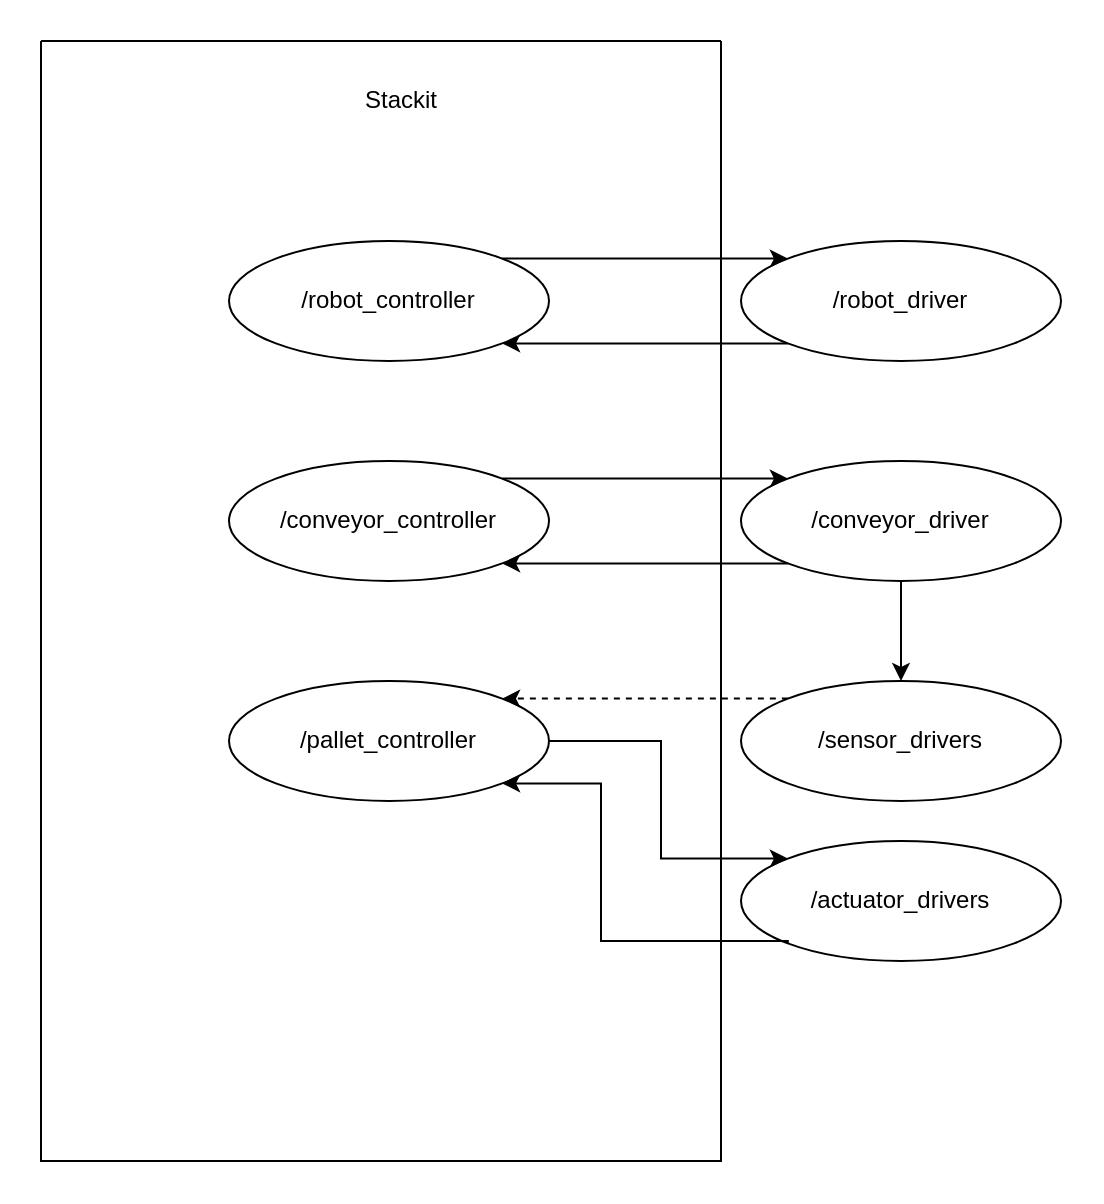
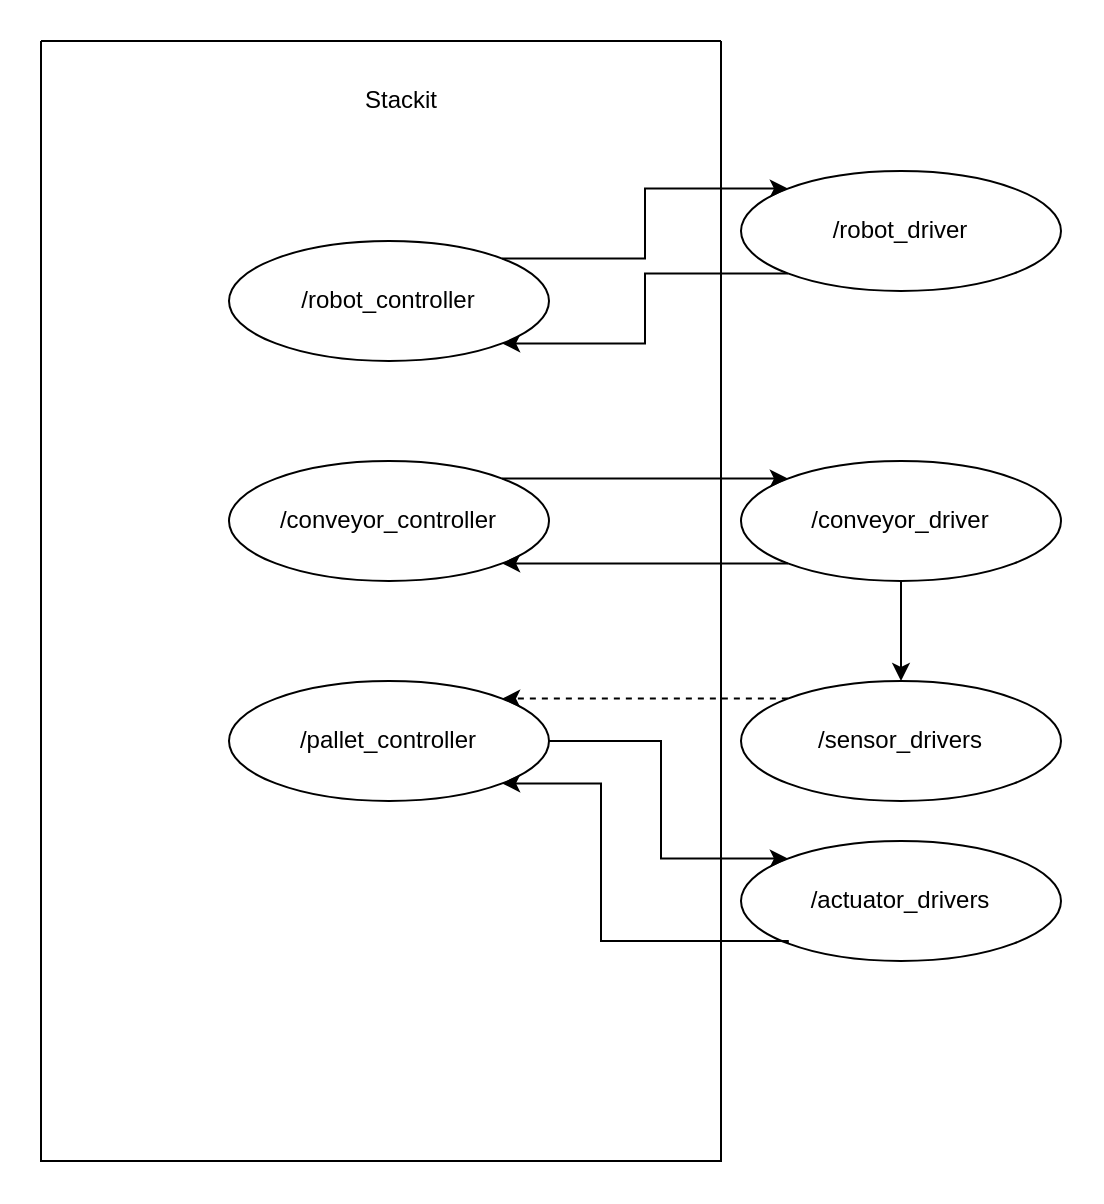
  <mxCell id="0" />
  <mxCell id="1" parent="0" />
  <mxCell id="2" style="edgeStyle=orthogonalEdgeStyle;rounded=0;orthogonalLoop=1;jettySize=auto;html=1;exitX=0;exitY=1;exitDx=0;exitDy=0;entryX=1;entryY=1;entryDx=0;entryDy=0;" edge="1" parent="1" source="3" target="5"><mxGeometry relative="1" as="geometry" /></mxCell>
- <mxCell id="3" value="/robot_driver" style="ellipse;whiteSpace=wrap;html=1;" vertex="1" parent="1"><mxGeometry x="370" y="120" width="160" height="60" as="geometry" /></mxCell>
+ <mxCell id="3" value="/robot_driver" style="ellipse;whiteSpace=wrap;html=1;" vertex="1" parent="1"><mxGeometry x="370" y="85" width="160" height="60" as="geometry" /></mxCell>
  <mxCell id="4" value="" style="swimlane;startSize=0;" vertex="1" parent="1"><mxGeometry x="20" y="20" width="340" height="560" as="geometry" /></mxCell>
  <mxCell id="5" value="/robot_controller" style="ellipse;whiteSpace=wrap;html=1;" vertex="1" parent="4"><mxGeometry x="94" y="100" width="160" height="60" as="geometry" /></mxCell>
  <mxCell id="6" value="/conveyor_controller" style="ellipse;whiteSpace=wrap;html=1;" vertex="1" parent="4"><mxGeometry x="94" y="210" width="160" height="60" as="geometry" /></mxCell>
  <mxCell id="7" value="/pallet_controller" style="ellipse;whiteSpace=wrap;html=1;" vertex="1" parent="4"><mxGeometry x="94" y="320" width="160" height="60" as="geometry" /></mxCell>
  <mxCell id="8" value="Stackit" style="text;html=1;align=center;verticalAlign=middle;resizable=0;points=[];autosize=1;strokeColor=none;fillColor=none;" vertex="1" parent="1"><mxGeometry x="170" y="35" width="60" height="30" as="geometry" /></mxCell>
  <mxCell id="9" style="edgeStyle=orthogonalEdgeStyle;rounded=0;orthogonalLoop=1;jettySize=auto;html=1;entryX=0;entryY=0;entryDx=0;entryDy=0;exitX=1;exitY=0;exitDx=0;exitDy=0;" edge="1" parent="1" source="5" target="3"><mxGeometry relative="1" as="geometry" /></mxCell>
  <mxCell id="10" style="edgeStyle=orthogonalEdgeStyle;rounded=0;orthogonalLoop=1;jettySize=auto;html=1;exitX=0.5;exitY=1;exitDx=0;exitDy=0;entryX=0.5;entryY=0;entryDx=0;entryDy=0;" edge="1" parent="1" source="11" target="18"><mxGeometry relative="1" as="geometry" /></mxCell>
  <mxCell id="11" value="/conveyor_driver" style="ellipse;whiteSpace=wrap;html=1;" vertex="1" parent="1"><mxGeometry x="370" y="230" width="160" height="60" as="geometry" /></mxCell>
  <mxCell id="12" style="edgeStyle=orthogonalEdgeStyle;rounded=0;orthogonalLoop=1;jettySize=auto;html=1;exitX=1;exitY=0;exitDx=0;exitDy=0;entryX=0;entryY=0;entryDx=0;entryDy=0;" edge="1" parent="1" source="6" target="11"><mxGeometry relative="1" as="geometry" /></mxCell>
  <mxCell id="13" style="edgeStyle=orthogonalEdgeStyle;rounded=0;orthogonalLoop=1;jettySize=auto;html=1;exitX=0;exitY=1;exitDx=0;exitDy=0;entryX=1;entryY=1;entryDx=0;entryDy=0;" edge="1" parent="1" source="11" target="6"><mxGeometry relative="1" as="geometry"><mxPoint x="373.431" y="281.213" as="sourcePoint" /></mxGeometry></mxCell>
  <mxCell id="14" value="/actuator_drivers" style="ellipse;whiteSpace=wrap;html=1;" vertex="1" parent="1"><mxGeometry x="370" y="420" width="160" height="60" as="geometry" /></mxCell>
  <mxCell id="15" style="edgeStyle=orthogonalEdgeStyle;rounded=0;orthogonalLoop=1;jettySize=auto;html=1;exitX=0;exitY=1;exitDx=0;exitDy=0;entryX=1;entryY=1;entryDx=0;entryDy=0;" edge="1" parent="1" source="14" target="7"><mxGeometry relative="1" as="geometry"><Array as="points"><mxPoint x="393" y="470" /><mxPoint x="300" y="470" /><mxPoint x="300" y="391" /></Array></mxGeometry></mxCell>
  <mxCell id="16" style="edgeStyle=orthogonalEdgeStyle;rounded=0;orthogonalLoop=1;jettySize=auto;html=1;exitX=1;exitY=0.5;exitDx=0;exitDy=0;entryX=0;entryY=0;entryDx=0;entryDy=0;" edge="1" parent="1" source="7" target="14"><mxGeometry relative="1" as="geometry"><Array as="points"><mxPoint x="330" y="370" /><mxPoint x="330" y="429" /></Array></mxGeometry></mxCell>
  <mxCell id="17" style="edgeStyle=orthogonalEdgeStyle;rounded=0;orthogonalLoop=1;jettySize=auto;html=1;exitX=0;exitY=0;exitDx=0;exitDy=0;entryX=1;entryY=0;entryDx=0;entryDy=0;dashed=1;" edge="1" parent="1" source="18" target="7"><mxGeometry relative="1" as="geometry"><Array as="points"><mxPoint x="300" y="349" /><mxPoint x="300" y="349" /></Array></mxGeometry></mxCell>
  <mxCell id="18" value="/sensor_drivers" style="ellipse;whiteSpace=wrap;html=1;" vertex="1" parent="1"><mxGeometry x="370" y="340" width="160" height="60" as="geometry" /></mxCell>
